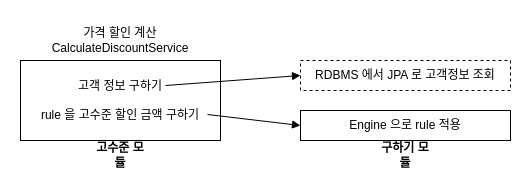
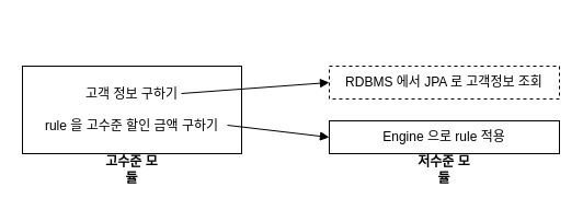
  <mxCell id="0" />
  <mxCell id="1" parent="0" />
  <mxCell id="2" value="고객 정보 구하기&lt;div&gt;&lt;br&gt;&lt;/div&gt;&lt;div&gt;rule 을 고수준 할인 금액 구하기&lt;/div&gt;" style="rounded=0;whiteSpace=wrap;html=1;" vertex="1" parent="1"><mxGeometry x="20" y="60" width="200" height="80" as="geometry" /></mxCell>
- <mxCell id="3" value="가격 할인 계산&lt;div&gt;CalculateDiscountService&lt;/div&gt;" style="text;html=1;align=center;verticalAlign=middle;whiteSpace=wrap;rounded=0;" vertex="1" parent="1"><mxGeometry x="40" y="20" width="160" height="40" as="geometry" /></mxCell>
  <mxCell id="4" value="고수준 모듈" style="text;html=1;align=center;verticalAlign=middle;whiteSpace=wrap;rounded=0;fontStyle=1" vertex="1" parent="1"><mxGeometry x="90" y="140" width="60" height="30" as="geometry" /></mxCell>
  <mxCell id="5" value="RDBMS 에서 JPA 로 고객정보 조회" style="rounded=0;whiteSpace=wrap;html=1;dashed=1;" vertex="1" parent="1"><mxGeometry x="300" y="60" width="210" height="30" as="geometry" /></mxCell>
  <mxCell id="6" value="Engine 으로 rule 적용" style="rounded=0;whiteSpace=wrap;html=1;" vertex="1" parent="1"><mxGeometry x="300" y="110" width="210" height="30" as="geometry" /></mxCell>
- <mxCell id="7" value="구하기 모듈" style="text;html=1;align=center;verticalAlign=middle;whiteSpace=wrap;rounded=0;fontStyle=1" vertex="1" parent="1"><mxGeometry x="375" y="140" width="60" height="30" as="geometry" /></mxCell>
+ <mxCell id="7" value="저수준 모듈" style="text;html=1;align=center;verticalAlign=middle;whiteSpace=wrap;rounded=0;fontStyle=1" vertex="1" parent="1"><mxGeometry x="375" y="140" width="60" height="30" as="geometry" /></mxCell>
  <mxCell id="8" value="" style="endArrow=block;html=1;rounded=0;entryX=0;entryY=0.5;entryDx=0;entryDy=0;endFill=1;" edge="1" parent="1" target="5"><mxGeometry width="50" height="50" relative="1" as="geometry"><mxPoint x="165" y="85" as="sourcePoint" /><mxPoint x="355" y="85" as="targetPoint" /></mxGeometry></mxCell>
  <mxCell id="9" value="" style="endArrow=block;html=1;rounded=0;entryX=0;entryY=0.5;entryDx=0;entryDy=0;endFill=1;" edge="1" parent="1" target="6"><mxGeometry width="50" height="50" relative="1" as="geometry"><mxPoint x="207" y="114" as="sourcePoint" /><mxPoint x="342" y="104" as="targetPoint" /></mxGeometry></mxCell>
